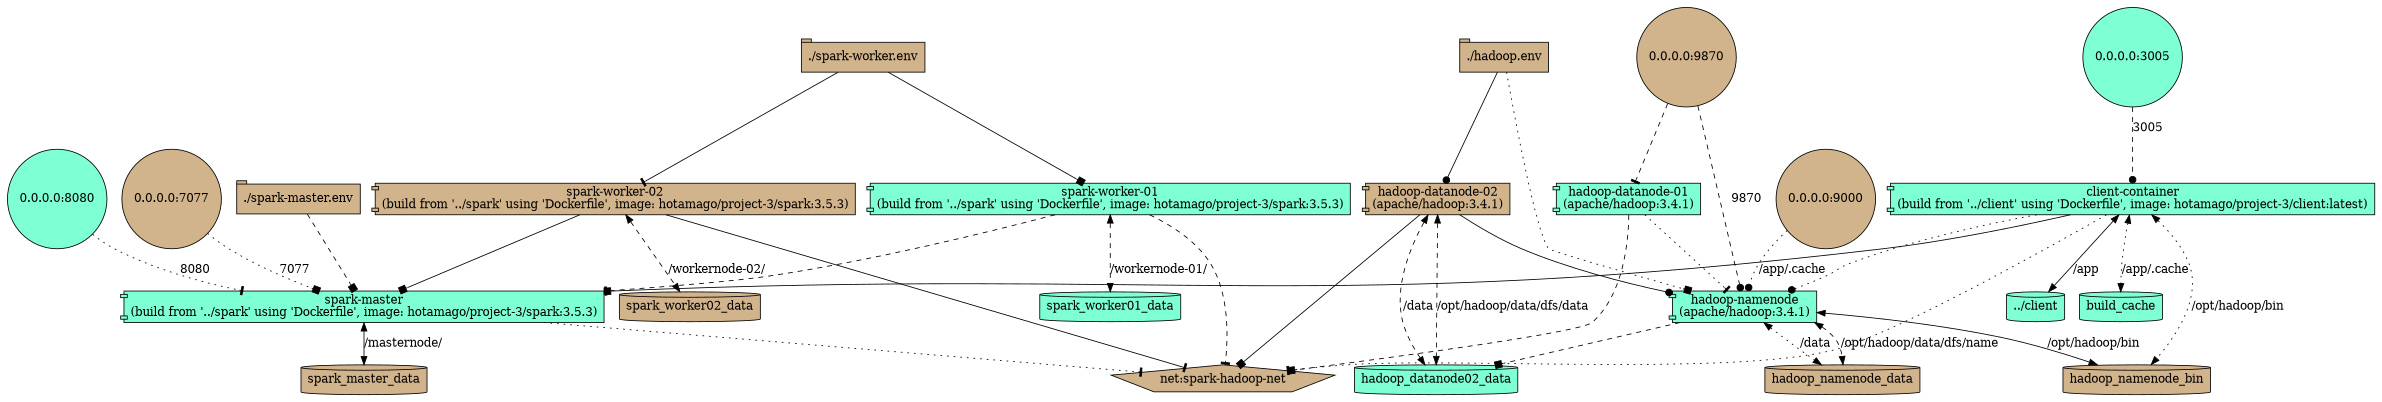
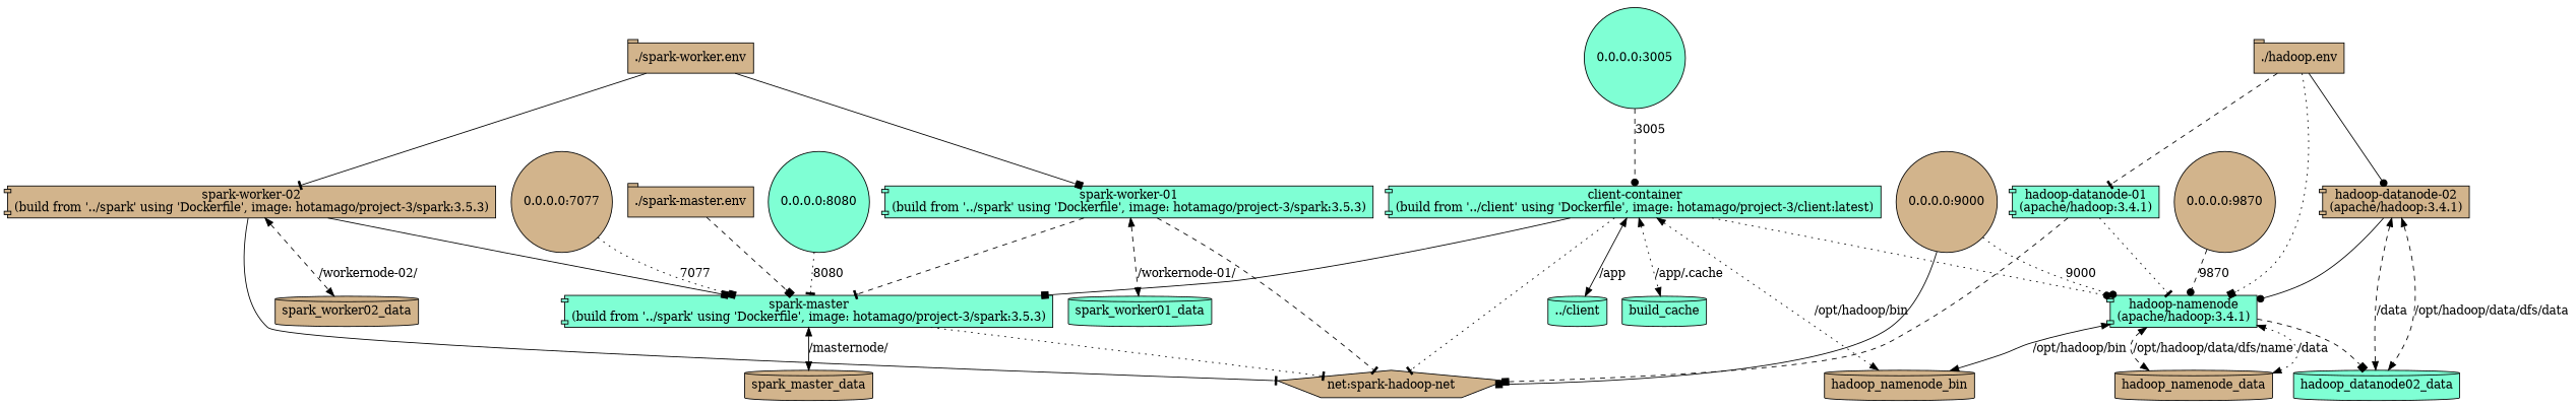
  digraph {
    background="#ffffff"
    rankdir=TB
    node [fillcolor=tan shape=cylinder style=filled]
    edge [style=dashed]
    n1 [fillcolor=aquamarine height=0.52778 label="client-container\n(build from '../client' using 'Dockerfile', image: hotamago/project-3/client:latest)" shape=component width=7.5694]
    n2 [height=0.5 label="net:spark-hadoop-net" shape=pentagon width=3.5929]
    "../client" [fillcolor=aquamarine height=0.5 width=0.90278]
    n4 [fillcolor=aquamarine height=0.5 label=build_cache width=1.375]
    hadoop_namenode_bin [height=0.5 width=2.4028]
    n6 [fillcolor=aquamarine height=0.52778 label="spark-master\n(build from '../spark' using 'Dockerfile', image: hotamago/project-3/spark:3.5.3)" shape=component width=7.4722]
    n7 [fillcolor=aquamarine height=0.52778 label="hadoop-namenode\n(apache/hadoop:3.4.1)" shape=component width=2.2361]
    spark_master_data [height=0.5 width=2.0139]
    hadoop_namenode_data [height=0.5 width=2.5278]
    hadoop_datanode02_data [fillcolor=aquamarine height=0.5 width=2.6111]
    n11 [fillcolor=aquamarine height=1.661 label="0.0.0.0:3005" shape=circle width=1.661]
    n12 [fillcolor=aquamarine height=1.661 label="0.0.0.0:8080" shape=circle width=1.661]
    n13 [height=1.661 label="0.0.0.0:7077" shape=circle width=1.661]
    "./spark-master.env" [height=0.5 shape=tab width=1.9722]
    n15 [fillcolor=aquamarine height=0.52778 label="spark-worker-01\n(build from '../spark' using 'Dockerfile', image: hotamago/project-3/spark:3.5.3)" shape=component width=7.4722]
    spark_worker01_data [fillcolor=aquamarine height=0.5 width=2.25]
    "./spark-worker.env" [height=0.5 shape=tab width=2]
    n18 [height=0.52778 label="spark-worker-02\n(build from '../spark' using 'Dockerfile', image: hotamago/project-3/spark:3.5.3)" shape=component width=7.4722]
    spark_worker02_data [height=0.5 width=2.25]
    n20 [height=1.661 label="0.0.0.0:9870" shape=circle width=1.661]
    n21 [height=1.661 label="0.0.0.0:9000" shape=circle width=1.661]
    "./hadoop.env" [height=0.5 shape=tab width=1.4306]
    n23 [fillcolor=aquamarine height=0.52778 label="hadoop-datanode-01\n(apache/hadoop:3.4.1)" shape=component width=2.2361]
    n24 [height=0.52778 label="hadoop-datanode-02\n(apache/hadoop:3.4.1)" shape=component width=2.2361]
    n1 -> n2 [arrowhead=tee style=dotted]
    n1 -> "../client" [dir=both label="/app" style=solid]
    n1 -> n4 [dir=both label="/app/.cache" style=dotted]
    n1 -> hadoop_namenode_bin [dir=both label="/opt/hadoop/bin" style=dotted]
    n1 -> n6 [arrowhead=box style=solid]
    n1 -> n7 [arrowhead=dot style=dotted]
    n6 -> n2 [arrowhead=tee style=dotted]
    n6 -> spark_master_data [dir=both label="/masternode/" style=solid]
    n7 -> hadoop_namenode_bin [dir=both label="/opt/hadoop/bin" style=solid]
    n7 -> hadoop_namenode_data [dir=both label="/opt/hadoop/data/dfs/name"]
    n7 -> hadoop_namenode_data [dir=both label="/data" style=dotted]
    n7 -> hadoop_datanode02_data [arrowhead=box]
    n11 -> n1 [arrowhead=dot label=3005]
    n12 -> n6 [arrowhead=tee label=8080 style=dotted]
    n13 -> n6 [arrowhead=box label=7077 style=dotted]
    "./spark-master.env" -> n6 [arrowhead=box]
    n15 -> n2 [arrowhead=tee]
    n15 -> n6 [arrowhead=tee]
    n15 -> spark_worker01_data [dir=both label="/workernode-01/"]
    "./spark-worker.env" -> n15 [arrowhead=box style=solid]
    "./spark-worker.env" -> n18 [arrowhead=tee style=solid]
    n18 -> n2 [arrowhead=tee style=solid]
    n18 -> n6 [arrowhead=box style=solid]
    n18 -> spark_worker02_data [dir=both label="/workernode-02/"]
    n20 -> n7 [arrowhead=dot label=9870]
-   n21 -> n7 [arrowhead=dot label="/app/.cache" style=dotted]
+   n21 -> n7 [arrowhead=dot label=9000 style=dotted]
    "./hadoop.env" -> n7 [arrowhead=box style=dotted]
-   n20 -> n23 [arrowhead=tee]
+   "./hadoop.env" -> n23 [arrowhead=tee]
    "./hadoop.env" -> n24 [arrowhead=dot style=solid]
    n23 -> n2 [arrowhead=box]
    n23 -> n7 [arrowhead=tee style=dotted]
-   n24 -> n2 [arrowhead=box style=solid]
+   n21 -> n2 [arrowhead=box style=solid]
    n24 -> n7 [arrowhead=dot style=solid]
    n24 -> hadoop_datanode02_data [dir=both label="/opt/hadoop/data/dfs/data"]
    n24 -> hadoop_datanode02_data [dir=both label="/data"]
  }
